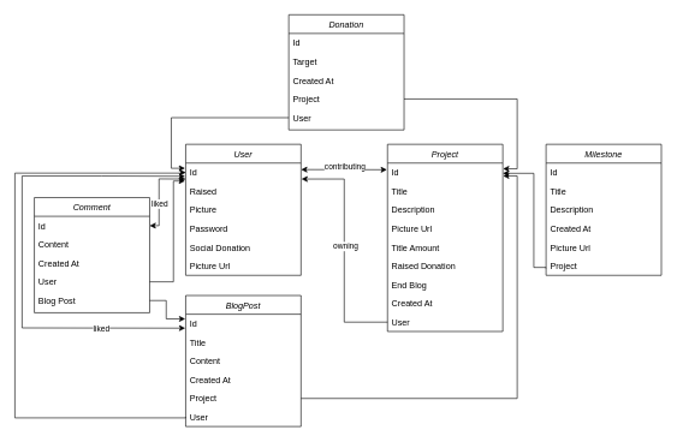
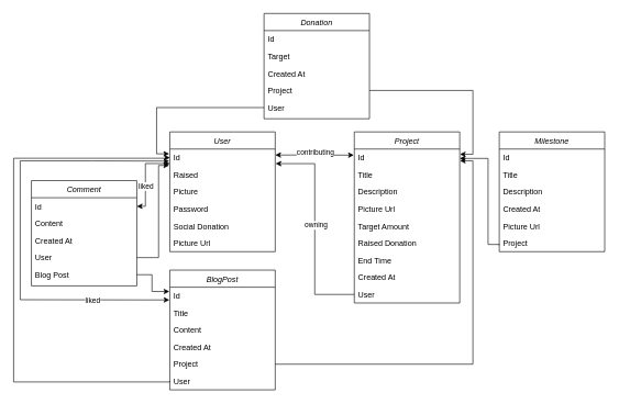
  <mxCell id="0" />
  <mxCell id="1" parent="0" />
  <mxCell id="2" value="User" style="swimlane;fontStyle=2;align=center;verticalAlign=top;childLayout=stackLayout;horizontal=1;startSize=26;horizontalStack=0;resizeParent=1;resizeLast=0;collapsible=1;marginBottom=0;rounded=0;shadow=0;strokeWidth=1;" parent="1" vertex="1"><mxGeometry x="257" y="200" width="160" height="182" as="geometry"><mxRectangle x="230" y="140" width="160" height="26" as="alternateBounds" /></mxGeometry></mxCell>
  <mxCell id="3" value="Id" style="text;align=left;verticalAlign=top;spacingLeft=4;spacingRight=4;overflow=hidden;rotatable=0;points=[[0,0.5],[1,0.5]];portConstraint=eastwest;" parent="2" vertex="1"><mxGeometry y="26" width="160" height="26" as="geometry" /></mxCell>
  <mxCell id="4" value="Raised" style="text;align=left;verticalAlign=top;spacingLeft=4;spacingRight=4;overflow=hidden;rotatable=0;points=[[0,0.5],[1,0.5]];portConstraint=eastwest;rounded=0;shadow=0;html=0;" parent="2" vertex="1"><mxGeometry y="52" width="160" height="26" as="geometry" /></mxCell>
  <mxCell id="5" value="Picture" style="text;align=left;verticalAlign=top;spacingLeft=4;spacingRight=4;overflow=hidden;rotatable=0;points=[[0,0.5],[1,0.5]];portConstraint=eastwest;rounded=0;shadow=0;html=0;" parent="2" vertex="1"><mxGeometry y="78" width="160" height="26" as="geometry" /></mxCell>
  <mxCell id="6" value="Password" style="text;align=left;verticalAlign=top;spacingLeft=4;spacingRight=4;overflow=hidden;rotatable=0;points=[[0,0.5],[1,0.5]];portConstraint=eastwest;rounded=0;shadow=0;html=0;" vertex="1" parent="2"><mxGeometry y="104" width="160" height="26" as="geometry" /></mxCell>
  <mxCell id="7" value="Social Donation" style="text;align=left;verticalAlign=top;spacingLeft=4;spacingRight=4;overflow=hidden;rotatable=0;points=[[0,0.5],[1,0.5]];portConstraint=eastwest;rounded=0;shadow=0;html=0;" vertex="1" parent="2"><mxGeometry y="130" width="160" height="26" as="geometry" /></mxCell>
  <mxCell id="8" value="Picture Url" style="text;align=left;verticalAlign=top;spacingLeft=4;spacingRight=4;overflow=hidden;rotatable=0;points=[[0,0.5],[1,0.5]];portConstraint=eastwest;rounded=0;shadow=0;html=0;" vertex="1" parent="2"><mxGeometry y="156" width="160" height="26" as="geometry" /></mxCell>
  <mxCell id="9" value="Project" style="swimlane;fontStyle=2;align=center;verticalAlign=top;childLayout=stackLayout;horizontal=1;startSize=26;horizontalStack=0;resizeParent=1;resizeLast=0;collapsible=1;marginBottom=0;rounded=0;shadow=0;strokeWidth=1;" vertex="1" parent="1"><mxGeometry x="537" y="200" width="160" height="260" as="geometry"><mxRectangle x="230" y="140" width="160" height="26" as="alternateBounds" /></mxGeometry></mxCell>
  <mxCell id="10" value="Id" style="text;align=left;verticalAlign=top;spacingLeft=4;spacingRight=4;overflow=hidden;rotatable=0;points=[[0,0.5],[1,0.5]];portConstraint=eastwest;" vertex="1" parent="9"><mxGeometry y="26" width="160" height="26" as="geometry" /></mxCell>
  <mxCell id="11" value="Title" style="text;align=left;verticalAlign=top;spacingLeft=4;spacingRight=4;overflow=hidden;rotatable=0;points=[[0,0.5],[1,0.5]];portConstraint=eastwest;rounded=0;shadow=0;html=0;" vertex="1" parent="9"><mxGeometry y="52" width="160" height="26" as="geometry" /></mxCell>
  <mxCell id="12" value="Description" style="text;align=left;verticalAlign=top;spacingLeft=4;spacingRight=4;overflow=hidden;rotatable=0;points=[[0,0.5],[1,0.5]];portConstraint=eastwest;rounded=0;shadow=0;html=0;" vertex="1" parent="9"><mxGeometry y="78" width="160" height="26" as="geometry" /></mxCell>
  <mxCell id="13" value="Picture Url" style="text;align=left;verticalAlign=top;spacingLeft=4;spacingRight=4;overflow=hidden;rotatable=0;points=[[0,0.5],[1,0.5]];portConstraint=eastwest;rounded=0;shadow=0;html=0;" vertex="1" parent="9"><mxGeometry y="104" width="160" height="26" as="geometry" /></mxCell>
- <mxCell id="14" value="Title Amount" style="text;align=left;verticalAlign=top;spacingLeft=4;spacingRight=4;overflow=hidden;rotatable=0;points=[[0,0.5],[1,0.5]];portConstraint=eastwest;rounded=0;shadow=0;html=0;" vertex="1" parent="9"><mxGeometry y="130" width="160" height="26" as="geometry" /></mxCell>
+ <mxCell id="14" value="Target Amount" style="text;align=left;verticalAlign=top;spacingLeft=4;spacingRight=4;overflow=hidden;rotatable=0;points=[[0,0.5],[1,0.5]];portConstraint=eastwest;rounded=0;shadow=0;html=0;" vertex="1" parent="9"><mxGeometry y="130" width="160" height="26" as="geometry" /></mxCell>
  <mxCell id="15" value="Raised Donation" style="text;align=left;verticalAlign=top;spacingLeft=4;spacingRight=4;overflow=hidden;rotatable=0;points=[[0,0.5],[1,0.5]];portConstraint=eastwest;rounded=0;shadow=0;html=0;" vertex="1" parent="9"><mxGeometry y="156" width="160" height="26" as="geometry" /></mxCell>
- <mxCell id="16" value="End Blog" style="text;align=left;verticalAlign=top;spacingLeft=4;spacingRight=4;overflow=hidden;rotatable=0;points=[[0,0.5],[1,0.5]];portConstraint=eastwest;rounded=0;shadow=0;html=0;" vertex="1" parent="9"><mxGeometry y="182" width="160" height="26" as="geometry" /></mxCell>
+ <mxCell id="16" value="End Time" style="text;align=left;verticalAlign=top;spacingLeft=4;spacingRight=4;overflow=hidden;rotatable=0;points=[[0,0.5],[1,0.5]];portConstraint=eastwest;rounded=0;shadow=0;html=0;" vertex="1" parent="9"><mxGeometry y="182" width="160" height="26" as="geometry" /></mxCell>
  <mxCell id="17" value="Created At" style="text;align=left;verticalAlign=top;spacingLeft=4;spacingRight=4;overflow=hidden;rotatable=0;points=[[0,0.5],[1,0.5]];portConstraint=eastwest;rounded=0;shadow=0;html=0;" vertex="1" parent="9"><mxGeometry y="208" width="160" height="26" as="geometry" /></mxCell>
  <mxCell id="18" value="User" style="text;align=left;verticalAlign=top;spacingLeft=4;spacingRight=4;overflow=hidden;rotatable=0;points=[[0,0.5],[1,0.5]];portConstraint=eastwest;rounded=0;shadow=0;html=0;" vertex="1" parent="9"><mxGeometry y="234" width="160" height="26" as="geometry" /></mxCell>
  <mxCell id="19" style="edgeStyle=orthogonalEdgeStyle;rounded=0;orthogonalLoop=1;jettySize=auto;html=1;entryX=1.004;entryY=0.855;entryDx=0;entryDy=0;entryPerimeter=0;" edge="1" parent="1" source="18" target="3"><mxGeometry relative="1" as="geometry" /></mxCell>
  <mxCell id="20" value="owning" style="edgeLabel;html=1;align=center;verticalAlign=middle;resizable=0;points=[];" vertex="1" connectable="0" parent="19"><mxGeometry x="0.124" y="-1" relative="1" as="geometry"><mxPoint y="13" as="offset" /></mxGeometry></mxCell>
  <mxCell id="21" value="" style="endArrow=classic;startArrow=classic;html=1;rounded=0;exitX=1.001;exitY=0.349;exitDx=0;exitDy=0;exitPerimeter=0;entryX=-0.005;entryY=0.357;entryDx=0;entryDy=0;entryPerimeter=0;" edge="1" parent="1" source="3" target="10"><mxGeometry width="50" height="50" relative="1" as="geometry"><mxPoint x="437" y="240" as="sourcePoint" /><mxPoint x="487" y="190" as="targetPoint" /></mxGeometry></mxCell>
  <mxCell id="22" value="contributing" style="edgeLabel;html=1;align=center;verticalAlign=middle;resizable=0;points=[];" vertex="1" connectable="0" parent="21"><mxGeometry relative="1" as="geometry"><mxPoint y="-5" as="offset" /></mxGeometry></mxCell>
  <mxCell id="23" value="Milestone" style="swimlane;fontStyle=2;align=center;verticalAlign=top;childLayout=stackLayout;horizontal=1;startSize=26;horizontalStack=0;resizeParent=1;resizeLast=0;collapsible=1;marginBottom=0;rounded=0;shadow=0;strokeWidth=1;" vertex="1" parent="1"><mxGeometry x="757" y="200" width="160" height="182" as="geometry"><mxRectangle x="230" y="140" width="160" height="26" as="alternateBounds" /></mxGeometry></mxCell>
  <mxCell id="24" value="Id" style="text;align=left;verticalAlign=top;spacingLeft=4;spacingRight=4;overflow=hidden;rotatable=0;points=[[0,0.5],[1,0.5]];portConstraint=eastwest;" vertex="1" parent="23"><mxGeometry y="26" width="160" height="26" as="geometry" /></mxCell>
  <mxCell id="25" value="Title" style="text;align=left;verticalAlign=top;spacingLeft=4;spacingRight=4;overflow=hidden;rotatable=0;points=[[0,0.5],[1,0.5]];portConstraint=eastwest;rounded=0;shadow=0;html=0;" vertex="1" parent="23"><mxGeometry y="52" width="160" height="26" as="geometry" /></mxCell>
  <mxCell id="26" value="Description" style="text;align=left;verticalAlign=top;spacingLeft=4;spacingRight=4;overflow=hidden;rotatable=0;points=[[0,0.5],[1,0.5]];portConstraint=eastwest;rounded=0;shadow=0;html=0;" vertex="1" parent="23"><mxGeometry y="78" width="160" height="26" as="geometry" /></mxCell>
  <mxCell id="27" value="Created At" style="text;align=left;verticalAlign=top;spacingLeft=4;spacingRight=4;overflow=hidden;rotatable=0;points=[[0,0.5],[1,0.5]];portConstraint=eastwest;rounded=0;shadow=0;html=0;" vertex="1" parent="23"><mxGeometry y="104" width="160" height="26" as="geometry" /></mxCell>
  <mxCell id="28" value="Picture Url" style="text;align=left;verticalAlign=top;spacingLeft=4;spacingRight=4;overflow=hidden;rotatable=0;points=[[0,0.5],[1,0.5]];portConstraint=eastwest;rounded=0;shadow=0;html=0;" vertex="1" parent="23"><mxGeometry y="130" width="160" height="26" as="geometry" /></mxCell>
  <mxCell id="29" value="Project" style="text;align=left;verticalAlign=top;spacingLeft=4;spacingRight=4;overflow=hidden;rotatable=0;points=[[0,0.5],[1,0.5]];portConstraint=eastwest;rounded=0;shadow=0;html=0;" vertex="1" parent="23"><mxGeometry y="156" width="160" height="26" as="geometry" /></mxCell>
  <mxCell id="30" style="edgeStyle=orthogonalEdgeStyle;rounded=0;orthogonalLoop=1;jettySize=auto;html=1;exitX=-0.001;exitY=0.623;exitDx=0;exitDy=0;exitPerimeter=0;entryX=1;entryY=0.549;entryDx=0;entryDy=0;entryPerimeter=0;" edge="1" parent="1" source="29" target="10"><mxGeometry relative="1" as="geometry"><mxPoint x="757" y="370.846" as="sourcePoint" /><mxPoint x="740" y="230" as="targetPoint" /><Array as="points"><mxPoint x="757" y="371" /><mxPoint x="740" y="371" /><mxPoint x="740" y="240" /></Array></mxGeometry></mxCell>
  <mxCell id="31" value="BlogPost" style="swimlane;fontStyle=2;align=center;verticalAlign=top;childLayout=stackLayout;horizontal=1;startSize=26;horizontalStack=0;resizeParent=1;resizeLast=0;collapsible=1;marginBottom=0;rounded=0;shadow=0;strokeWidth=1;" vertex="1" parent="1"><mxGeometry x="257" y="410" width="160" height="182" as="geometry"><mxRectangle x="230" y="140" width="160" height="26" as="alternateBounds" /></mxGeometry></mxCell>
  <mxCell id="32" value="Id" style="text;align=left;verticalAlign=top;spacingLeft=4;spacingRight=4;overflow=hidden;rotatable=0;points=[[0,0.5],[1,0.5]];portConstraint=eastwest;" vertex="1" parent="31"><mxGeometry y="26" width="160" height="26" as="geometry" /></mxCell>
  <mxCell id="33" value="Title" style="text;align=left;verticalAlign=top;spacingLeft=4;spacingRight=4;overflow=hidden;rotatable=0;points=[[0,0.5],[1,0.5]];portConstraint=eastwest;rounded=0;shadow=0;html=0;" vertex="1" parent="31"><mxGeometry y="52" width="160" height="26" as="geometry" /></mxCell>
  <mxCell id="34" value="Content" style="text;align=left;verticalAlign=top;spacingLeft=4;spacingRight=4;overflow=hidden;rotatable=0;points=[[0,0.5],[1,0.5]];portConstraint=eastwest;rounded=0;shadow=0;html=0;" vertex="1" parent="31"><mxGeometry y="78" width="160" height="26" as="geometry" /></mxCell>
  <mxCell id="35" value="Created At" style="text;align=left;verticalAlign=top;spacingLeft=4;spacingRight=4;overflow=hidden;rotatable=0;points=[[0,0.5],[1,0.5]];portConstraint=eastwest;rounded=0;shadow=0;html=0;" vertex="1" parent="31"><mxGeometry y="104" width="160" height="26" as="geometry" /></mxCell>
  <mxCell id="36" value="Project" style="text;align=left;verticalAlign=top;spacingLeft=4;spacingRight=4;overflow=hidden;rotatable=0;points=[[0,0.5],[1,0.5]];portConstraint=eastwest;rounded=0;shadow=0;html=0;" vertex="1" parent="31"><mxGeometry y="130" width="160" height="26" as="geometry" /></mxCell>
  <mxCell id="37" value="User" style="text;align=left;verticalAlign=top;spacingLeft=4;spacingRight=4;overflow=hidden;rotatable=0;points=[[0,0.5],[1,0.5]];portConstraint=eastwest;rounded=0;shadow=0;html=0;" vertex="1" parent="31"><mxGeometry y="156" width="160" height="26" as="geometry" /></mxCell>
  <mxCell id="38" style="edgeStyle=orthogonalEdgeStyle;rounded=0;orthogonalLoop=1;jettySize=auto;html=1;entryX=1.002;entryY=0.688;entryDx=0;entryDy=0;entryPerimeter=0;exitX=1;exitY=0.5;exitDx=0;exitDy=0;" edge="1" parent="1" source="36" target="10"><mxGeometry relative="1" as="geometry" /></mxCell>
  <mxCell id="39" value="Comment" style="swimlane;fontStyle=2;align=center;verticalAlign=top;childLayout=stackLayout;horizontal=1;startSize=26;horizontalStack=0;resizeParent=1;resizeLast=0;collapsible=1;marginBottom=0;rounded=0;shadow=0;strokeWidth=1;" vertex="1" parent="1"><mxGeometry x="47" y="274" width="160" height="160" as="geometry"><mxRectangle x="230" y="140" width="160" height="26" as="alternateBounds" /></mxGeometry></mxCell>
  <mxCell id="40" value="Id" style="text;align=left;verticalAlign=top;spacingLeft=4;spacingRight=4;overflow=hidden;rotatable=0;points=[[0,0.5],[1,0.5]];portConstraint=eastwest;" vertex="1" parent="39"><mxGeometry y="26" width="160" height="26" as="geometry" /></mxCell>
  <mxCell id="41" value="Content" style="text;align=left;verticalAlign=top;spacingLeft=4;spacingRight=4;overflow=hidden;rotatable=0;points=[[0,0.5],[1,0.5]];portConstraint=eastwest;rounded=0;shadow=0;html=0;" vertex="1" parent="39"><mxGeometry y="52" width="160" height="26" as="geometry" /></mxCell>
  <mxCell id="42" value="Created At" style="text;align=left;verticalAlign=top;spacingLeft=4;spacingRight=4;overflow=hidden;rotatable=0;points=[[0,0.5],[1,0.5]];portConstraint=eastwest;rounded=0;shadow=0;html=0;" vertex="1" parent="39"><mxGeometry y="78" width="160" height="26" as="geometry" /></mxCell>
  <mxCell id="43" value="User" style="text;align=left;verticalAlign=top;spacingLeft=4;spacingRight=4;overflow=hidden;rotatable=0;points=[[0,0.5],[1,0.5]];portConstraint=eastwest;rounded=0;shadow=0;html=0;" vertex="1" parent="39"><mxGeometry y="104" width="160" height="26" as="geometry" /></mxCell>
  <mxCell id="44" value="Blog Post" style="text;align=left;verticalAlign=top;spacingLeft=4;spacingRight=4;overflow=hidden;rotatable=0;points=[[0,0.5],[1,0.5]];portConstraint=eastwest;rounded=0;shadow=0;html=0;" vertex="1" parent="39"><mxGeometry y="130" width="160" height="26" as="geometry" /></mxCell>
  <mxCell id="45" style="edgeStyle=orthogonalEdgeStyle;rounded=0;orthogonalLoop=1;jettySize=auto;html=1;exitX=1;exitY=0.5;exitDx=0;exitDy=0;entryX=-0.004;entryY=0.251;entryDx=0;entryDy=0;entryPerimeter=0;" edge="1" parent="1" source="44" target="32"><mxGeometry relative="1" as="geometry"><mxPoint x="507" y="519" as="targetPoint" /><Array as="points"><mxPoint x="230" y="417" /><mxPoint x="230" y="443" /><mxPoint x="256" y="443" /></Array></mxGeometry></mxCell>
  <mxCell id="46" style="edgeStyle=orthogonalEdgeStyle;rounded=0;orthogonalLoop=1;jettySize=auto;html=1;" edge="1" parent="1" source="43"><mxGeometry relative="1" as="geometry"><mxPoint x="256" y="251" as="targetPoint" /><Array as="points"><mxPoint x="240" y="391" /><mxPoint x="240" y="251" /></Array></mxGeometry></mxCell>
  <mxCell id="47" style="edgeStyle=orthogonalEdgeStyle;rounded=0;orthogonalLoop=1;jettySize=auto;html=1;exitX=0;exitY=0.5;exitDx=0;exitDy=0;entryX=0;entryY=0.5;entryDx=0;entryDy=0;" edge="1" parent="1" source="37" target="3"><mxGeometry relative="1" as="geometry"><mxPoint x="190" y="240" as="targetPoint" /><Array as="points"><mxPoint x="20" y="580" /><mxPoint x="20" y="240" /><mxPoint x="255" y="240" /><mxPoint x="255" y="239" /></Array></mxGeometry></mxCell>
  <mxCell id="48" value="Donation" style="swimlane;fontStyle=2;align=center;verticalAlign=top;childLayout=stackLayout;horizontal=1;startSize=26;horizontalStack=0;resizeParent=1;resizeLast=0;collapsible=1;marginBottom=0;rounded=0;shadow=0;strokeWidth=1;" vertex="1" parent="1"><mxGeometry x="400" y="20" width="160" height="160" as="geometry"><mxRectangle x="230" y="140" width="160" height="26" as="alternateBounds" /></mxGeometry></mxCell>
  <mxCell id="49" value="Id" style="text;align=left;verticalAlign=top;spacingLeft=4;spacingRight=4;overflow=hidden;rotatable=0;points=[[0,0.5],[1,0.5]];portConstraint=eastwest;" vertex="1" parent="48"><mxGeometry y="26" width="160" height="26" as="geometry" /></mxCell>
  <mxCell id="50" value="Target" style="text;align=left;verticalAlign=top;spacingLeft=4;spacingRight=4;overflow=hidden;rotatable=0;points=[[0,0.5],[1,0.5]];portConstraint=eastwest;rounded=0;shadow=0;html=0;" vertex="1" parent="48"><mxGeometry y="52" width="160" height="26" as="geometry" /></mxCell>
  <mxCell id="51" value="Created At" style="text;align=left;verticalAlign=top;spacingLeft=4;spacingRight=4;overflow=hidden;rotatable=0;points=[[0,0.5],[1,0.5]];portConstraint=eastwest;rounded=0;shadow=0;html=0;" vertex="1" parent="48"><mxGeometry y="78" width="160" height="26" as="geometry" /></mxCell>
  <mxCell id="52" value="Project" style="text;align=left;verticalAlign=top;spacingLeft=4;spacingRight=4;overflow=hidden;rotatable=0;points=[[0,0.5],[1,0.5]];portConstraint=eastwest;rounded=0;shadow=0;html=0;" vertex="1" parent="48"><mxGeometry y="104" width="160" height="26" as="geometry" /></mxCell>
  <mxCell id="53" value="User" style="text;align=left;verticalAlign=top;spacingLeft=4;spacingRight=4;overflow=hidden;rotatable=0;points=[[0,0.5],[1,0.5]];portConstraint=eastwest;rounded=0;shadow=0;html=0;" vertex="1" parent="48"><mxGeometry y="130" width="160" height="26" as="geometry" /></mxCell>
  <mxCell id="54" style="edgeStyle=orthogonalEdgeStyle;rounded=0;orthogonalLoop=1;jettySize=auto;html=1;entryX=-0.006;entryY=0.28;entryDx=0;entryDy=0;entryPerimeter=0;" edge="1" parent="1" source="53" target="3"><mxGeometry relative="1" as="geometry" /></mxCell>
  <mxCell id="55" style="edgeStyle=orthogonalEdgeStyle;rounded=0;orthogonalLoop=1;jettySize=auto;html=1;entryX=1.002;entryY=0.306;entryDx=0;entryDy=0;entryPerimeter=0;" edge="1" parent="1" source="52" target="10"><mxGeometry relative="1" as="geometry" /></mxCell>
  <mxCell id="56" value="" style="endArrow=classic;startArrow=classic;html=1;rounded=0;entryX=-0.004;entryY=0.745;entryDx=0;entryDy=0;entryPerimeter=0;exitX=-0.005;exitY=0.705;exitDx=0;exitDy=0;exitPerimeter=0;" edge="1" parent="1" source="3" target="32"><mxGeometry width="50" height="50" relative="1" as="geometry"><mxPoint x="40" y="455" as="sourcePoint" /><mxPoint x="-40" y="390" as="targetPoint" /><Array as="points"><mxPoint x="140" y="244" /><mxPoint x="30" y="244" /><mxPoint x="30" y="455" /></Array></mxGeometry></mxCell>
  <mxCell id="57" value="liked" style="edgeLabel;html=1;align=center;verticalAlign=middle;resizable=0;points=[];" vertex="1" connectable="0" parent="56"><mxGeometry x="0.569" y="-1" relative="1" as="geometry"><mxPoint x="26" as="offset" /></mxGeometry></mxCell>
  <mxCell id="58" value="" style="endArrow=classic;startArrow=classic;html=1;rounded=0;entryX=1;entryY=0.5;entryDx=0;entryDy=0;exitX=0;exitY=0.854;exitDx=0;exitDy=0;exitPerimeter=0;" edge="1" parent="1" source="3" target="40"><mxGeometry width="50" height="50" relative="1" as="geometry"><mxPoint x="220" y="250" as="sourcePoint" /><mxPoint x="-30" y="340" as="targetPoint" /><Array as="points"><mxPoint x="220" y="248" /><mxPoint x="220" y="313" /></Array></mxGeometry></mxCell>
  <mxCell id="59" value="liked" style="edgeLabel;html=1;align=center;verticalAlign=middle;resizable=0;points=[];" vertex="1" connectable="0" parent="58"><mxGeometry x="0.244" relative="1" as="geometry"><mxPoint as="offset" /></mxGeometry></mxCell>
